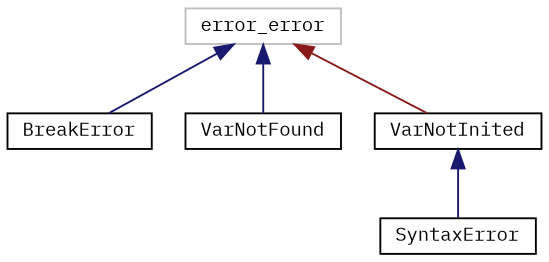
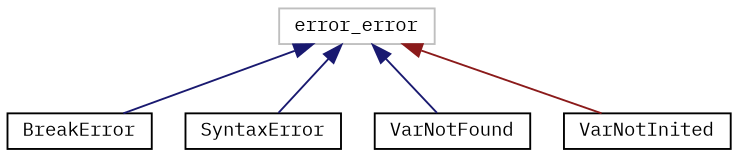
  digraph {
    fontname="IBM Plex Mono"
    rankdir=TB
    node [color=black fillcolor=white fontname="IBM Plex Mono" fontsize=10 shape=record style=filled]
    edge [color=midnightblue dir=back fontname="IBM Plex Mono" fontsize=10 labelfontname=Helvetica labelfontsize=10 style=solid]
    n1 [color=grey75 height=0.2 label=error_error width=0.4]
    n2 [height=0.2 label=BreakError width=0.4]
    n3 [height=0.2 label=SyntaxError width=0.4]
    n4 [height=0.2 label=VarNotFound width=0.4]
    n5 [height=0.2 label=VarNotInited width=0.4]
    n1 -> n2
-   n5 -> n3
+   n1 -> n3
    n1 -> n4
    n1 -> n5 [color=firebrick4]
  }
